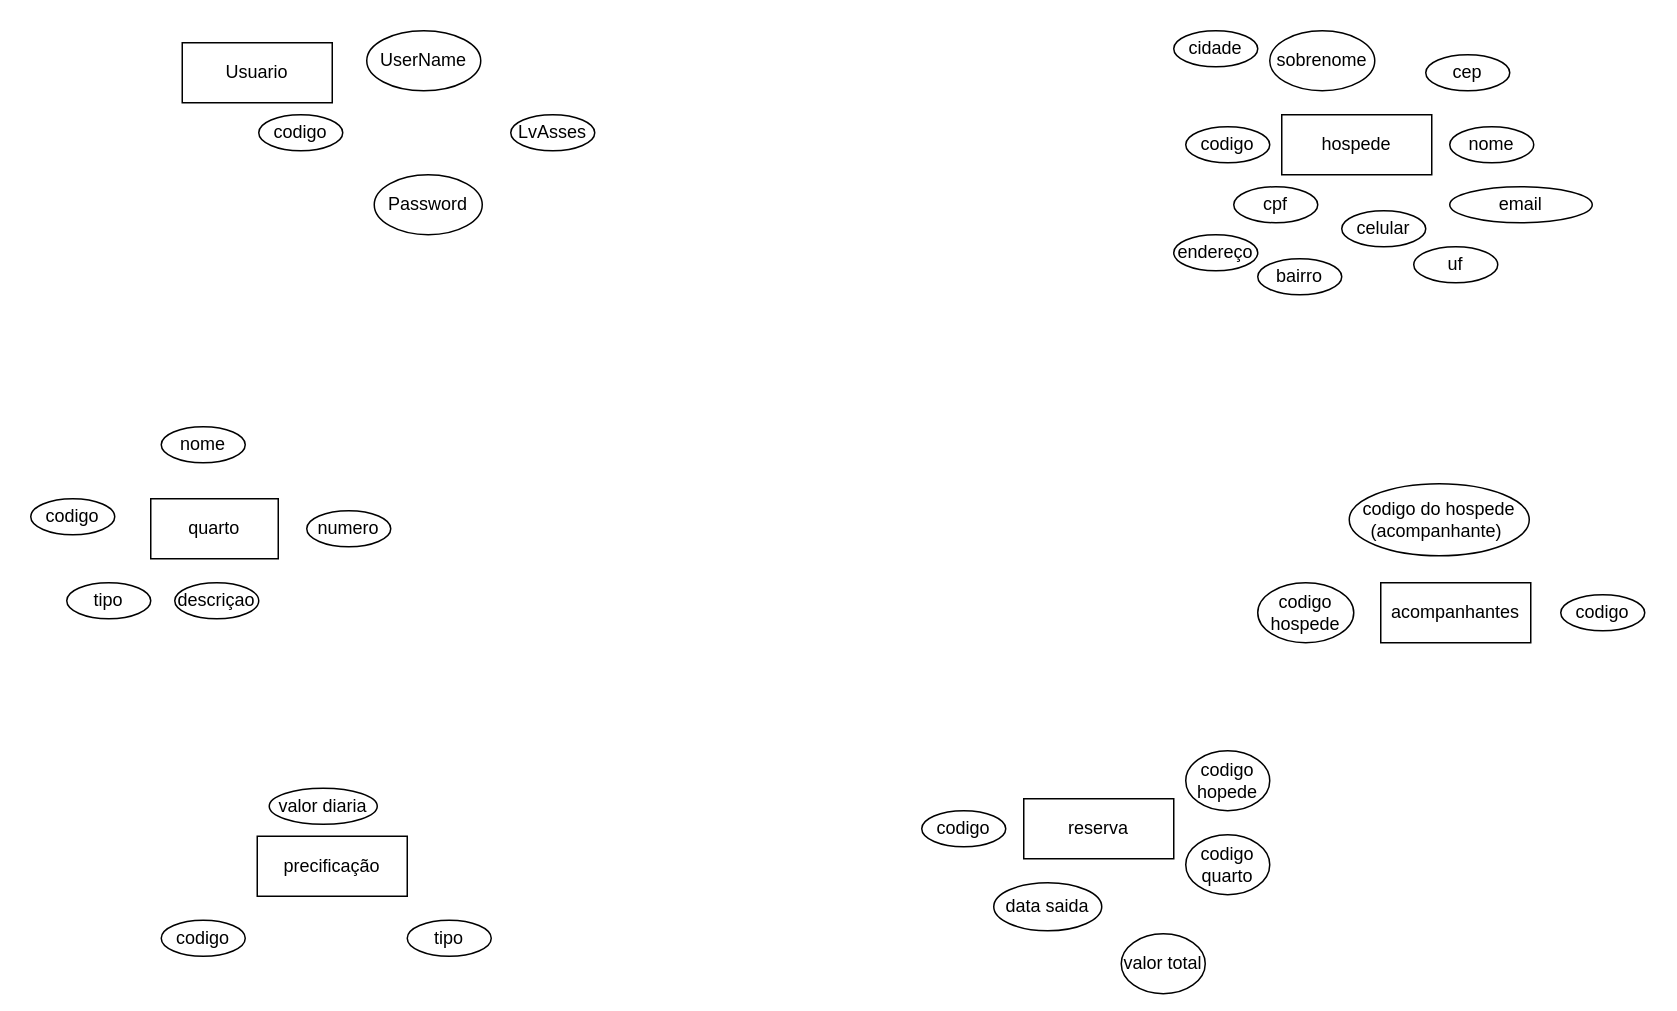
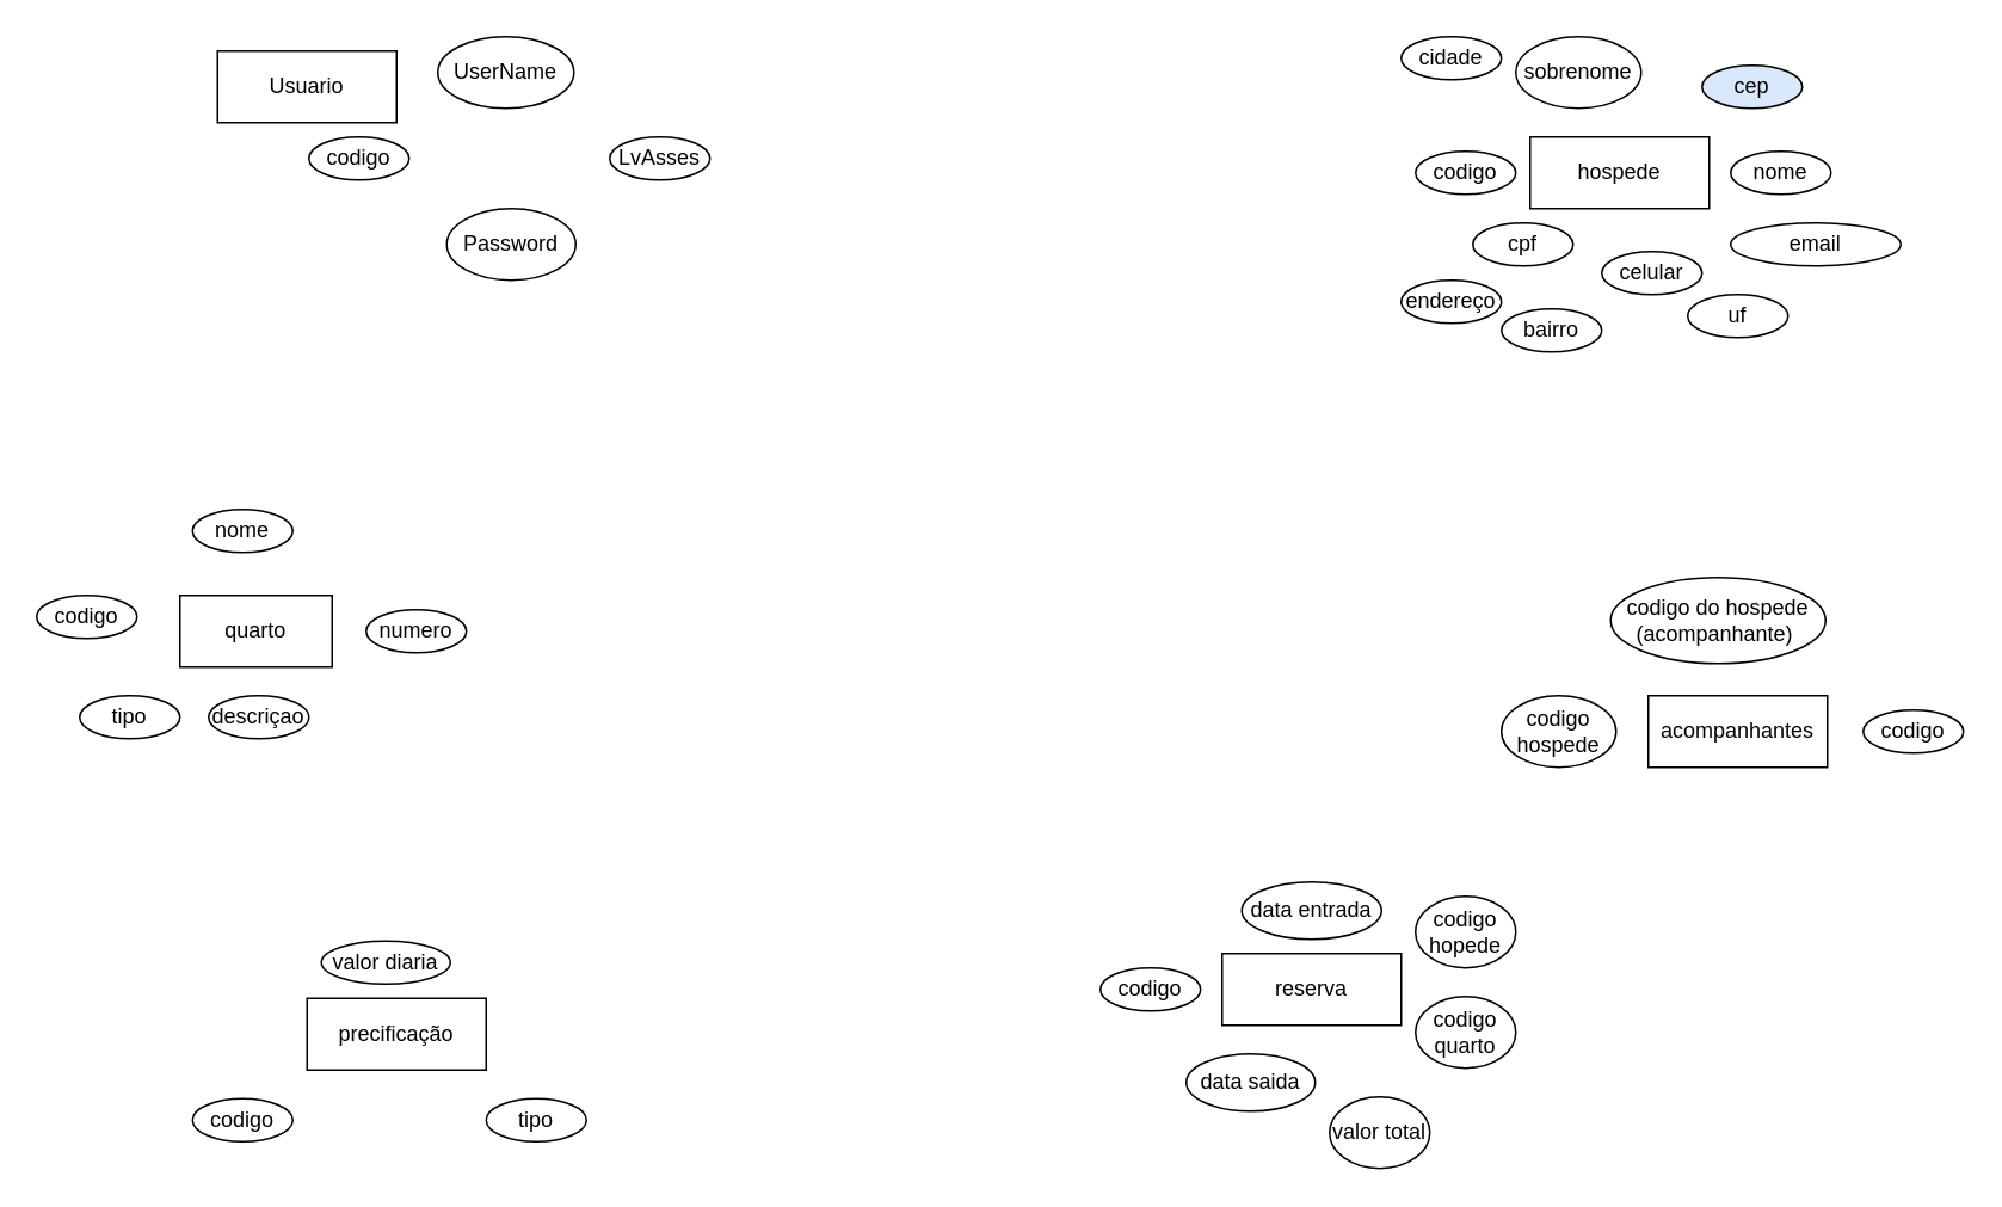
  <mxCell id="0" />
  <mxCell id="1" parent="0" />
  <mxCell id="2" value="Usuario" style="whiteSpace=wrap;html=1;align=center;" parent="1" vertex="1"><mxGeometry x="121" y="28" width="100" height="40" as="geometry" /></mxCell>
  <mxCell id="3" value="codigo" style="ellipse;whiteSpace=wrap;html=1;align=center;" parent="1" vertex="1"><mxGeometry x="172" y="76" width="56" height="24" as="geometry" /></mxCell>
  <mxCell id="4" value="UserName" style="ellipse;whiteSpace=wrap;html=1;align=center;" parent="1" vertex="1"><mxGeometry x="244" y="20" width="76" height="40" as="geometry" /></mxCell>
  <mxCell id="5" value="Password" style="ellipse;whiteSpace=wrap;html=1;align=center;" parent="1" vertex="1"><mxGeometry x="249" y="116" width="72" height="40" as="geometry" /></mxCell>
  <mxCell id="6" value="LvAsses" style="ellipse;whiteSpace=wrap;html=1;align=center;" parent="1" vertex="1"><mxGeometry x="340" y="76" width="56" height="24" as="geometry" /></mxCell>
  <mxCell id="7" value="hospede" style="whiteSpace=wrap;html=1;align=center;" parent="1" vertex="1"><mxGeometry x="854" y="76" width="100" height="40" as="geometry" /></mxCell>
  <mxCell id="8" value="codigo" style="ellipse;whiteSpace=wrap;html=1;align=center;" parent="1" vertex="1"><mxGeometry x="790" y="84" width="56" height="24" as="geometry" /></mxCell>
  <mxCell id="9" value="sobrenome" style="ellipse;whiteSpace=wrap;html=1;align=center;" parent="1" vertex="1"><mxGeometry x="846" y="20" width="70" height="40" as="geometry" /></mxCell>
  <mxCell id="10" value="nome" style="ellipse;whiteSpace=wrap;html=1;align=center;" parent="1" vertex="1"><mxGeometry x="966" y="84" width="56" height="24" as="geometry" /></mxCell>
  <mxCell id="11" value="cpf" style="ellipse;whiteSpace=wrap;html=1;align=center;" parent="1" vertex="1"><mxGeometry x="822" y="124" width="56" height="24" as="geometry" /></mxCell>
  <mxCell id="12" value="celular" style="ellipse;whiteSpace=wrap;html=1;align=center;" parent="1" vertex="1"><mxGeometry x="894" y="140" width="56" height="24" as="geometry" /></mxCell>
  <mxCell id="13" value="email" style="ellipse;whiteSpace=wrap;html=1;align=center;" parent="1" vertex="1"><mxGeometry x="966" y="124" width="95" height="24" as="geometry" /></mxCell>
  <mxCell id="14" value="endereço" style="ellipse;whiteSpace=wrap;html=1;align=center;" vertex="1" parent="1"><mxGeometry x="782" y="156" width="56" height="24" as="geometry" /></mxCell>
- <mxCell id="15" value="cep" style="ellipse;whiteSpace=wrap;html=1;align=center;" vertex="1" parent="1"><mxGeometry x="950" y="36" width="56" height="24" as="geometry" /></mxCell>
+ <mxCell id="15" value="cep" style="ellipse;whiteSpace=wrap;html=1;align=center;fillColor=#dae8fc;" vertex="1" parent="1"><mxGeometry x="950" y="36" width="56" height="24" as="geometry" /></mxCell>
  <mxCell id="16" value="bairro" style="ellipse;whiteSpace=wrap;html=1;align=center;" vertex="1" parent="1"><mxGeometry x="838" y="172" width="56" height="24" as="geometry" /></mxCell>
  <mxCell id="17" value="cidade" style="ellipse;whiteSpace=wrap;html=1;align=center;" vertex="1" parent="1"><mxGeometry x="782" y="20" width="56" height="24" as="geometry" /></mxCell>
  <mxCell id="18" value="uf" style="ellipse;whiteSpace=wrap;html=1;align=center;" vertex="1" parent="1"><mxGeometry x="942" y="164" width="56" height="24" as="geometry" /></mxCell>
  <mxCell id="19" value="quarto" style="whiteSpace=wrap;html=1;align=center;" vertex="1" parent="1"><mxGeometry x="100" y="332" width="85" height="40" as="geometry" /></mxCell>
  <mxCell id="20" value="descriçao" style="ellipse;whiteSpace=wrap;html=1;align=center;" vertex="1" parent="1"><mxGeometry x="116" y="388" width="56" height="24" as="geometry" /></mxCell>
  <mxCell id="21" value="tipo" style="ellipse;whiteSpace=wrap;html=1;align=center;" vertex="1" parent="1"><mxGeometry x="44" y="388" width="56" height="24" as="geometry" /></mxCell>
  <mxCell id="22" value="nome" style="ellipse;whiteSpace=wrap;html=1;align=center;" vertex="1" parent="1"><mxGeometry x="107" y="284" width="56" height="24" as="geometry" /></mxCell>
  <mxCell id="23" value="codigo" style="ellipse;whiteSpace=wrap;html=1;align=center;" vertex="1" parent="1"><mxGeometry x="20" y="332" width="56" height="24" as="geometry" /></mxCell>
  <mxCell id="24" value="numero" style="ellipse;whiteSpace=wrap;html=1;align=center;" vertex="1" parent="1"><mxGeometry x="204" y="340" width="56" height="24" as="geometry" /></mxCell>
  <mxCell id="25" style="edgeStyle=orthogonalEdgeStyle;rounded=0;orthogonalLoop=1;jettySize=auto;html=1;exitX=0.5;exitY=1;exitDx=0;exitDy=0;" edge="1" parent="1" source="17" target="17"><mxGeometry relative="1" as="geometry" /></mxCell>
  <mxCell id="26" value="precificação" style="whiteSpace=wrap;html=1;align=center;" vertex="1" parent="1"><mxGeometry x="171" y="557" width="100" height="40" as="geometry" /></mxCell>
  <mxCell id="27" value="codigo" style="ellipse;whiteSpace=wrap;html=1;align=center;" vertex="1" parent="1"><mxGeometry x="107" y="613" width="56" height="24" as="geometry" /></mxCell>
  <mxCell id="28" value="valor diaria&lt;span style=&quot;color: rgba(0, 0, 0, 0); font-family: monospace; font-size: 0px; text-align: start; text-wrap-mode: nowrap;&quot;&gt;%3CmxGraphModel%3E%3Croot%3E%3CmxCell%20id%3D%220%22%2F%3E%3CmxCell%20id%3D%221%22%20parent%3D%220%22%2F%3E%3CmxCell%20id%3D%222%22%20value%3D%22codigo%22%20style%3D%22ellipse%3BwhiteSpace%3Dwrap%3Bhtml%3D1%3Balign%3Dcenter%3B%22%20vertex%3D%221%22%20parent%3D%221%22%3E%3CmxGeometry%20x%3D%2240%22%20y%3D%22136%22%20width%3D%2256%22%20height%3D%2224%22%20as%3D%22geometry%22%2F%3E%3C%2FmxCell%3E%3C%2Froot%3E%3C%2FmxGraphModel%3E&lt;/span&gt;" style="ellipse;whiteSpace=wrap;html=1;align=center;" vertex="1" parent="1"><mxGeometry x="179" y="525" width="72" height="24" as="geometry" /></mxCell>
  <mxCell id="29" value="codigo" style="ellipse;whiteSpace=wrap;html=1;align=center;" vertex="1" parent="1"><mxGeometry x="614" y="540" width="56" height="24" as="geometry" /></mxCell>
  <mxCell id="30" value="reserva" style="whiteSpace=wrap;html=1;align=center;" vertex="1" parent="1"><mxGeometry x="682" y="532" width="100" height="40" as="geometry" /></mxCell>
  <mxCell id="31" value="tipo" style="ellipse;whiteSpace=wrap;html=1;align=center;" vertex="1" parent="1"><mxGeometry x="271" y="613" width="56" height="24" as="geometry" /></mxCell>
+ <mxCell id="32" value="data entrada" style="ellipse;whiteSpace=wrap;html=1;align=center;" vertex="1" parent="1"><mxGeometry x="693" y="492" width="78" height="32" as="geometry" /></mxCell>
  <mxCell id="33" value="data saida" style="ellipse;whiteSpace=wrap;html=1;align=center;" vertex="1" parent="1"><mxGeometry x="662" y="588" width="72" height="32" as="geometry" /></mxCell>
  <mxCell id="34" value="codigo quarto" style="ellipse;whiteSpace=wrap;html=1;align=center;" vertex="1" parent="1"><mxGeometry x="790" y="556" width="56" height="40" as="geometry" /></mxCell>
  <mxCell id="35" value="codigo hopede" style="ellipse;whiteSpace=wrap;html=1;align=center;" vertex="1" parent="1"><mxGeometry x="790" y="500" width="56" height="40" as="geometry" /></mxCell>
  <mxCell id="36" value="acompanhantes" style="whiteSpace=wrap;html=1;align=center;" vertex="1" parent="1"><mxGeometry x="920" y="388" width="100" height="40" as="geometry" /></mxCell>
  <mxCell id="37" value="codigo" style="ellipse;whiteSpace=wrap;html=1;align=center;" vertex="1" parent="1"><mxGeometry x="1040" y="396" width="56" height="24" as="geometry" /></mxCell>
  <mxCell id="38" value="codigo hospede" style="ellipse;whiteSpace=wrap;html=1;align=center;" vertex="1" parent="1"><mxGeometry x="838" y="388" width="64" height="40" as="geometry" /></mxCell>
  <mxCell id="39" value="codigo do hospede&lt;div&gt;(acompanhante)&amp;nbsp;&lt;/div&gt;" style="ellipse;whiteSpace=wrap;html=1;align=center;" vertex="1" parent="1"><mxGeometry x="899" y="322" width="120" height="48" as="geometry" /></mxCell>
- <mxCell id="40" value="valor total" style="ellipse;whiteSpace=wrap;html=1;align=center;" vertex="1" parent="1"><mxGeometry x="747" y="622" width="56" height="40" as="geometry" /></mxCell>
+ <mxCell id="40" value="valor total" style="ellipse;whiteSpace=wrap;html=1;align=center;" vertex="1" parent="1"><mxGeometry x="742" y="612" width="56" height="40" as="geometry" /></mxCell>
